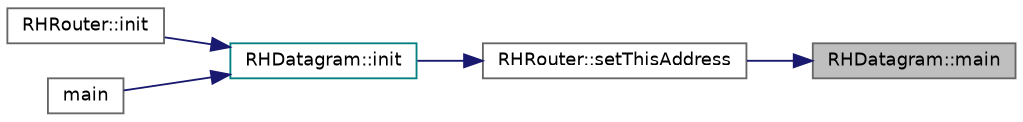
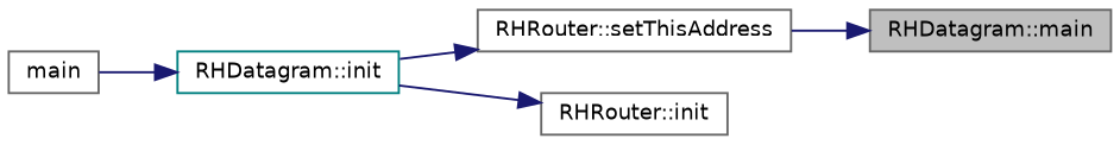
  digraph {
    rankdir=RL
    node [color=gray40 fillcolor=white fontname=Helvetica fontsize=10 shape=record style=filled]
    edge [color=midnightblue dir=back fontname=Helvetica fontsize=10 labelfontname=Helvetica labelfontsize=10 style=solid]
    n1 [fillcolor=grey75 fontcolor=black height=0.2 label="RHDatagram::main" width=0.4]
    n2 [height=0.2 label="RHRouter::setThisAddress" width=0.4]
    n3 [color=teal height=0.2 label="RHDatagram::init" width=0.4]
    n4 [height=0.2 label="RHRouter::init" width=0.4]
    n5 [height=0.2 label=main width=0.4]
    n1 -> n2
    n2 -> n3
-   n3 -> n4
+   n4 -> n3
    n3 -> n5
  }
